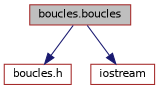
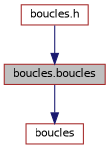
  digraph {
    node [color=brown fillcolor=white fontname=Helvetica fontsize=10 shape=record style=filled]
    edge [color=midnightblue fontname=Helvetica fontsize=10 labelfontname=Helvetica labelfontsize=10 style=solid]
    n1 [fillcolor=grey75 fontcolor=black height=0.2 label="boucles.boucles" width=0.4]
    n2 [height=0.2 label="boucles.h" width=0.4]
-   n3 [height=0.2 label=iostream width=0.4]
-   n1 -> n2
+   n3 [height=0.2 label=boucles width=0.4]
+   n2 -> n1
    n1 -> n3
  }
